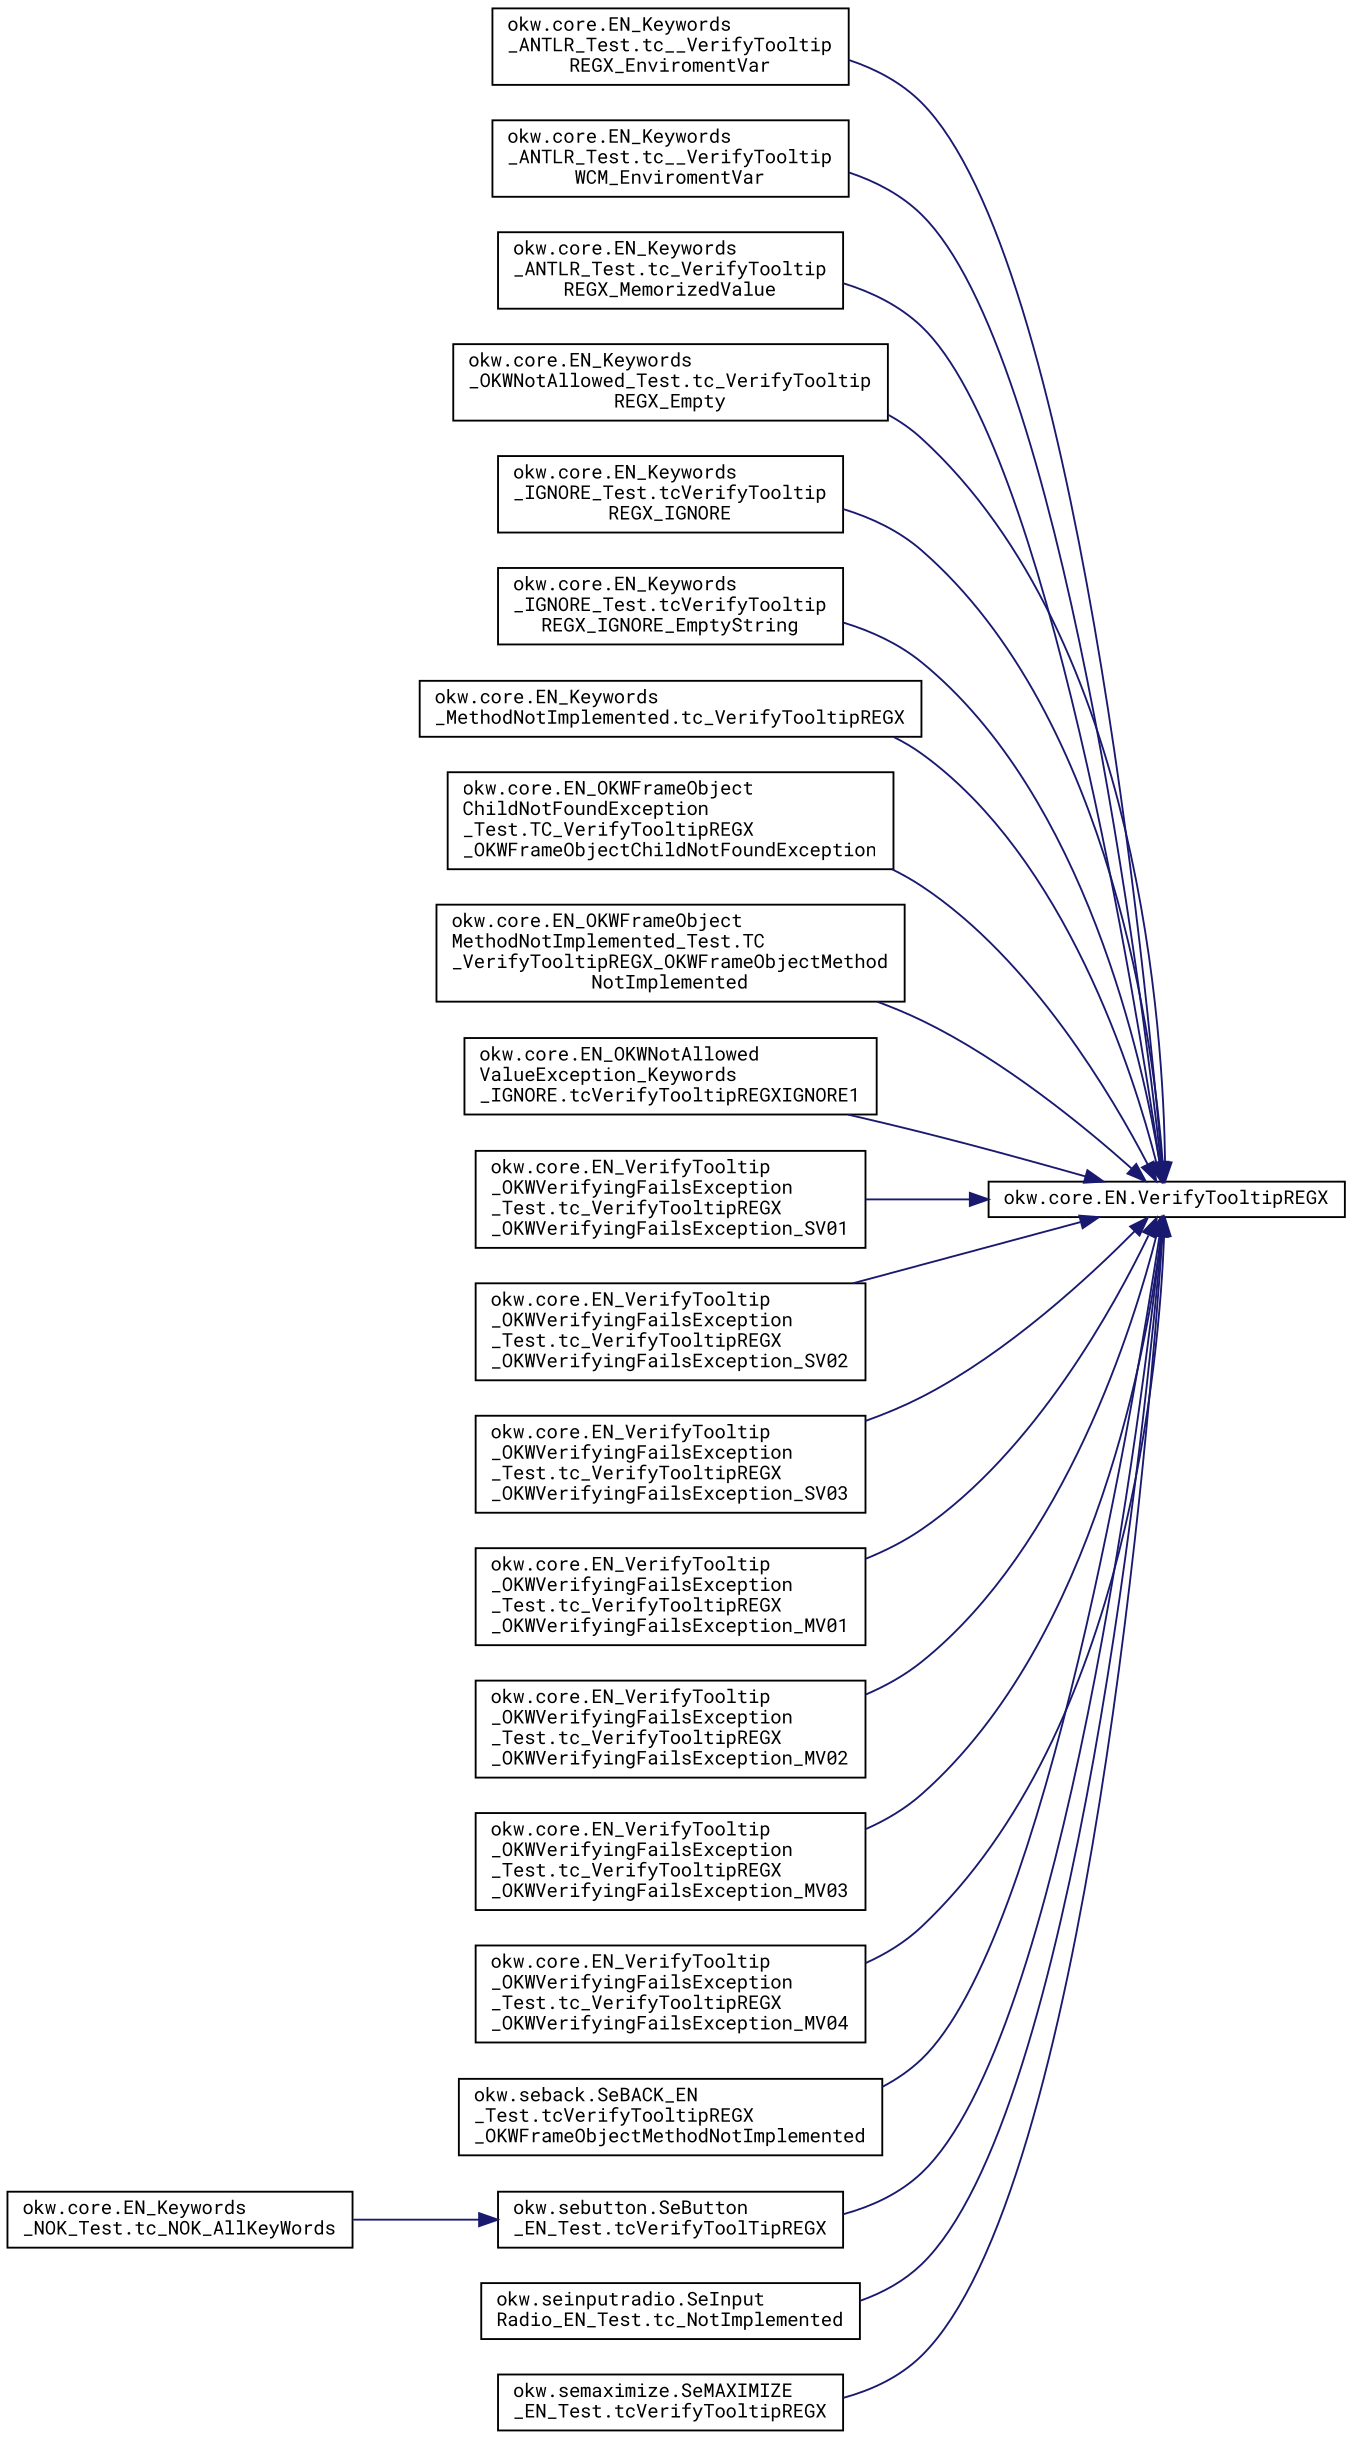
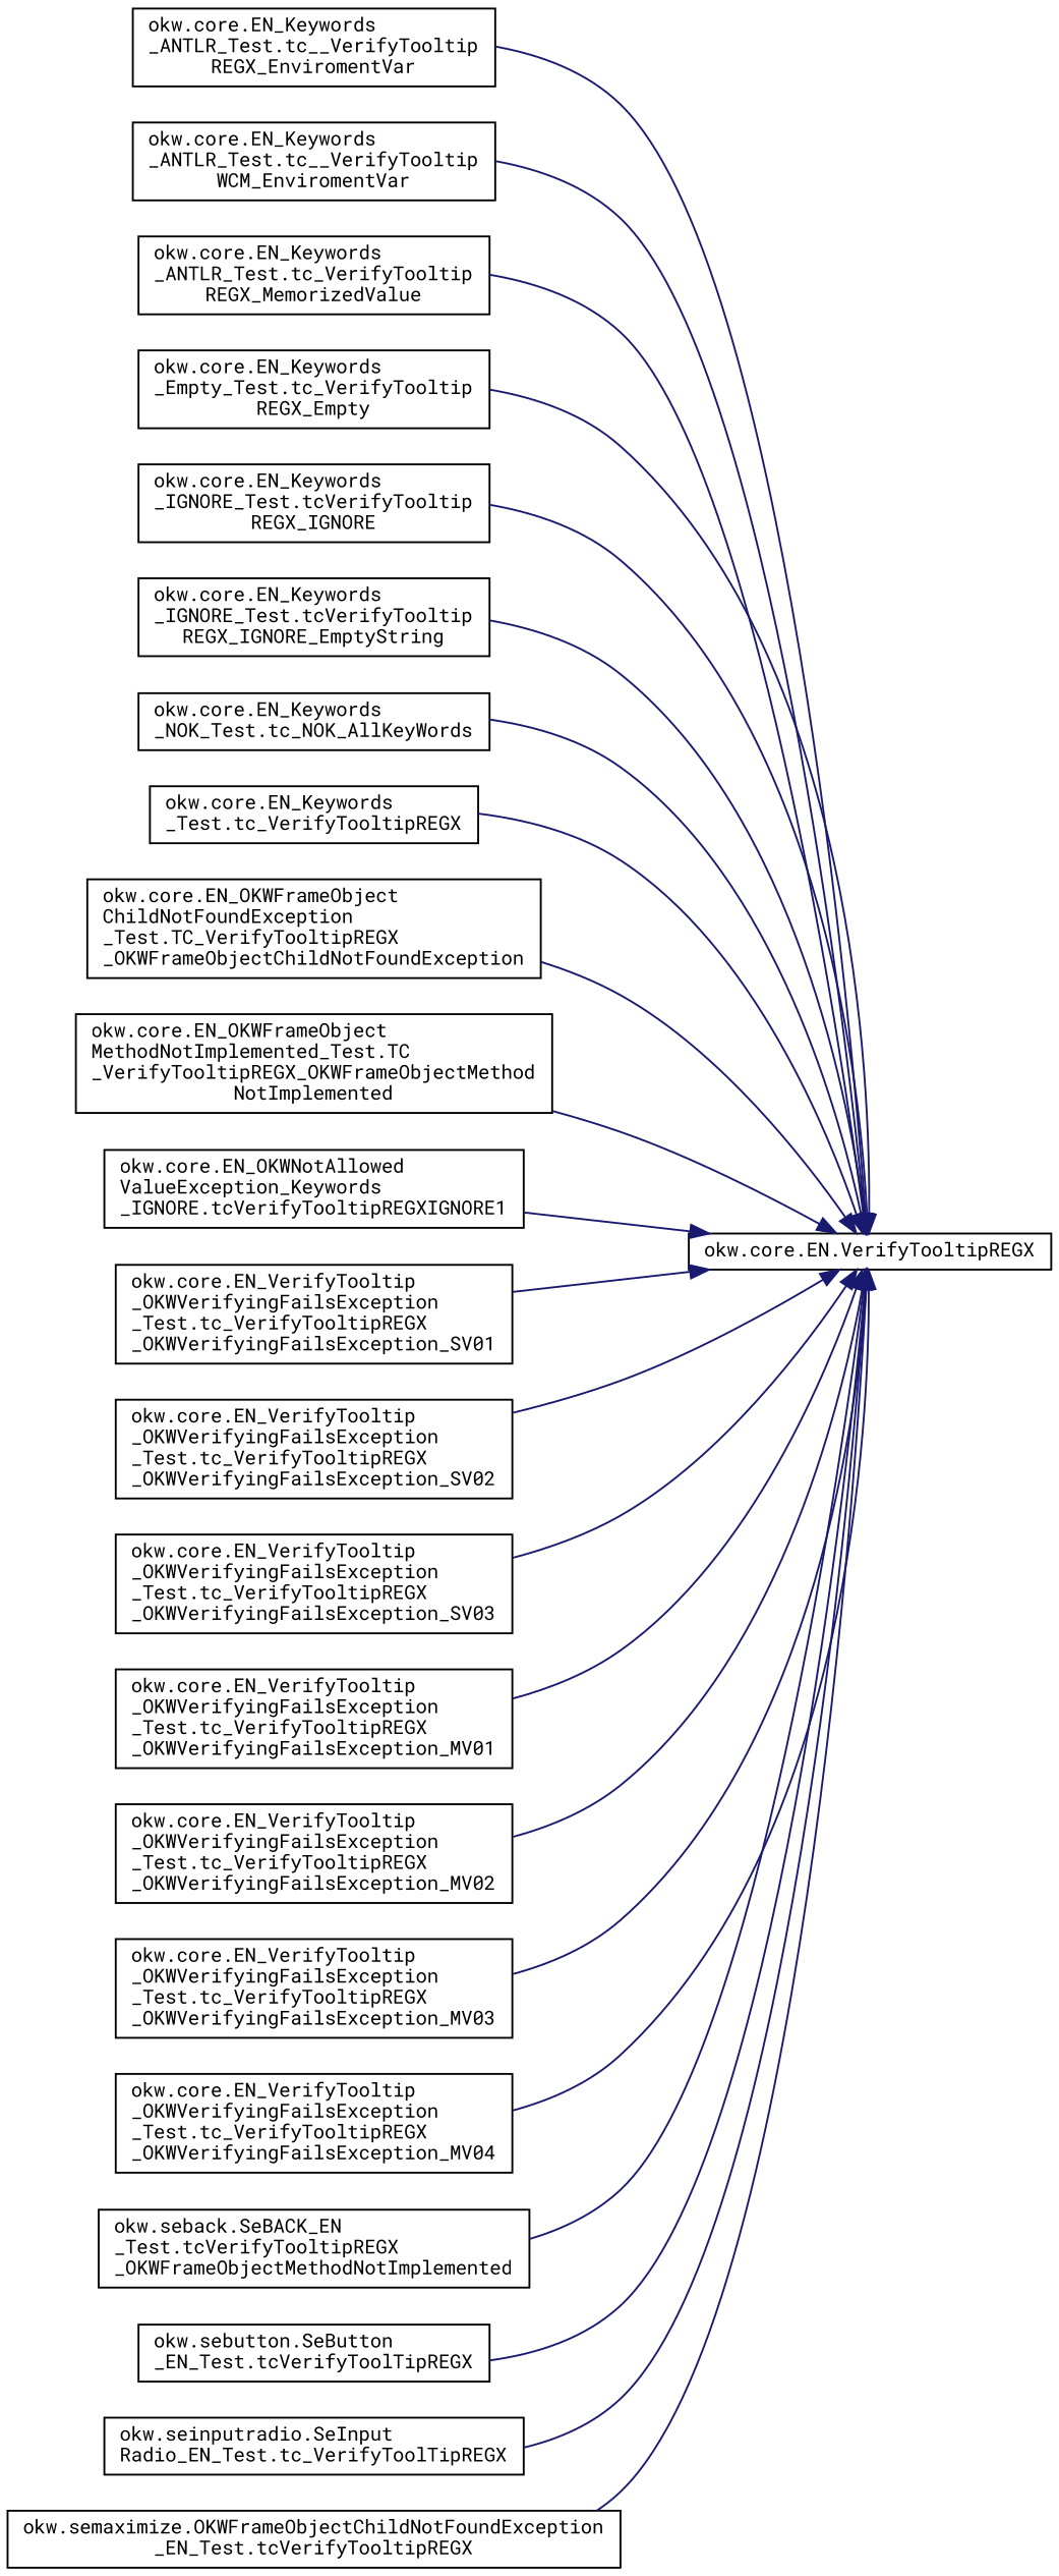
  digraph {
    fontname="Roboto Mono"
    rankdir=RL
    node [color=black fillcolor=white fontname="Roboto Mono" fontsize=10 shape=record style=filled]
    edge [color=midnightblue dir=back fontname="Roboto Mono" fontsize=10 labelfontname=Helvetica labelfontsize=10 style=solid]
    n1 [height=0.2 label="okw.core.EN.VerifyTooltipREGX" width=0.4]
    n2 [height=0.2 label="okw.core.EN_Keywords\l_ANTLR_Test.tc__VerifyTooltip\lREGX_EnviromentVar" width=0.4]
    n3 [height=0.2 label="okw.core.EN_Keywords\l_ANTLR_Test.tc__VerifyTooltip\lWCM_EnviromentVar" width=0.4]
    n4 [height=0.2 label="okw.core.EN_Keywords\l_ANTLR_Test.tc_VerifyTooltip\lREGX_MemorizedValue" width=0.4]
-   n5 [height=0.2 label="okw.core.EN_Keywords\l_OKWNotAllowed_Test.tc_VerifyTooltip\lREGX_Empty" width=0.4]
+   n5 [height=0.2 label="okw.core.EN_Keywords\l_Empty_Test.tc_VerifyTooltip\lREGX_Empty" width=0.4]
    n6 [height=0.2 label="okw.core.EN_Keywords\l_IGNORE_Test.tcVerifyTooltip\lREGX_IGNORE" width=0.4]
    n7 [height=0.2 label="okw.core.EN_Keywords\l_IGNORE_Test.tcVerifyTooltip\lREGX_IGNORE_EmptyString" width=0.4]
    n8 [height=0.2 label="okw.core.EN_Keywords\l_NOK_Test.tc_NOK_AllKeyWords" width=0.4]
-   n9 [height=0.2 label="okw.core.EN_Keywords\l_MethodNotImplemented.tc_VerifyTooltipREGX" width=0.4]
+   n9 [height=0.2 label="okw.core.EN_Keywords\l_Test.tc_VerifyTooltipREGX" width=0.4]
    n10 [height=0.2 label="okw.core.EN_OKWFrameObject\lChildNotFoundException\l_Test.TC_VerifyTooltipREGX\l_OKWFrameObjectChildNotFoundException" width=0.4]
    n11 [height=0.2 label="okw.core.EN_OKWFrameObject\lMethodNotImplemented_Test.TC\l_VerifyTooltipREGX_OKWFrameObjectMethod\lNotImplemented" width=0.4]
    n12 [height=0.2 label="okw.core.EN_OKWNotAllowed\lValueException_Keywords\l_IGNORE.tcVerifyTooltipREGXIGNORE1" width=0.4]
    n13 [height=0.2 label="okw.core.EN_VerifyTooltip\l_OKWVerifyingFailsException\l_Test.tc_VerifyTooltipREGX\l_OKWVerifyingFailsException_SV01" width=0.4]
    n14 [height=0.2 label="okw.core.EN_VerifyTooltip\l_OKWVerifyingFailsException\l_Test.tc_VerifyTooltipREGX\l_OKWVerifyingFailsException_SV02" width=0.4]
    n15 [height=0.2 label="okw.core.EN_VerifyTooltip\l_OKWVerifyingFailsException\l_Test.tc_VerifyTooltipREGX\l_OKWVerifyingFailsException_SV03" width=0.4]
    n16 [height=0.2 label="okw.core.EN_VerifyTooltip\l_OKWVerifyingFailsException\l_Test.tc_VerifyTooltipREGX\l_OKWVerifyingFailsException_MV01" width=0.4]
    n17 [height=0.2 label="okw.core.EN_VerifyTooltip\l_OKWVerifyingFailsException\l_Test.tc_VerifyTooltipREGX\l_OKWVerifyingFailsException_MV02" width=0.4]
    n18 [height=0.2 label="okw.core.EN_VerifyTooltip\l_OKWVerifyingFailsException\l_Test.tc_VerifyTooltipREGX\l_OKWVerifyingFailsException_MV03" width=0.4]
    n19 [height=0.2 label="okw.core.EN_VerifyTooltip\l_OKWVerifyingFailsException\l_Test.tc_VerifyTooltipREGX\l_OKWVerifyingFailsException_MV04" width=0.4]
    n20 [height=0.2 label="okw.seback.SeBACK_EN\l_Test.tcVerifyTooltipREGX\l_OKWFrameObjectMethodNotImplemented" width=0.4]
    n21 [height=0.2 label="okw.sebutton.SeButton\l_EN_Test.tcVerifyToolTipREGX" width=0.4]
-   n22 [height=0.2 label="okw.seinputradio.SeInput\lRadio_EN_Test.tc_NotImplemented" width=0.4]
-   n23 [height=0.2 label="okw.semaximize.SeMAXIMIZE\l_EN_Test.tcVerifyTooltipREGX" width=0.4]
+   n22 [height=0.2 label="okw.seinputradio.SeInput\lRadio_EN_Test.tc_VerifyToolTipREGX" width=0.4]
+   n23 [height=0.2 label="okw.semaximize.OKWFrameObjectChildNotFoundException\l_EN_Test.tcVerifyTooltipREGX" width=0.4]
    n1 -> n2
    n1 -> n3
    n1 -> n4
    n1 -> n5
    n1 -> n6
    n1 -> n7
-   n21 -> n8
+   n1 -> n8
    n1 -> n9
    n1 -> n10
    n1 -> n11
    n1 -> n12
    n1 -> n13
    n1 -> n14
    n1 -> n15
    n1 -> n16
    n1 -> n17
    n1 -> n18
    n1 -> n19
    n1 -> n20
    n1 -> n21
    n1 -> n22
    n1 -> n23
  }
